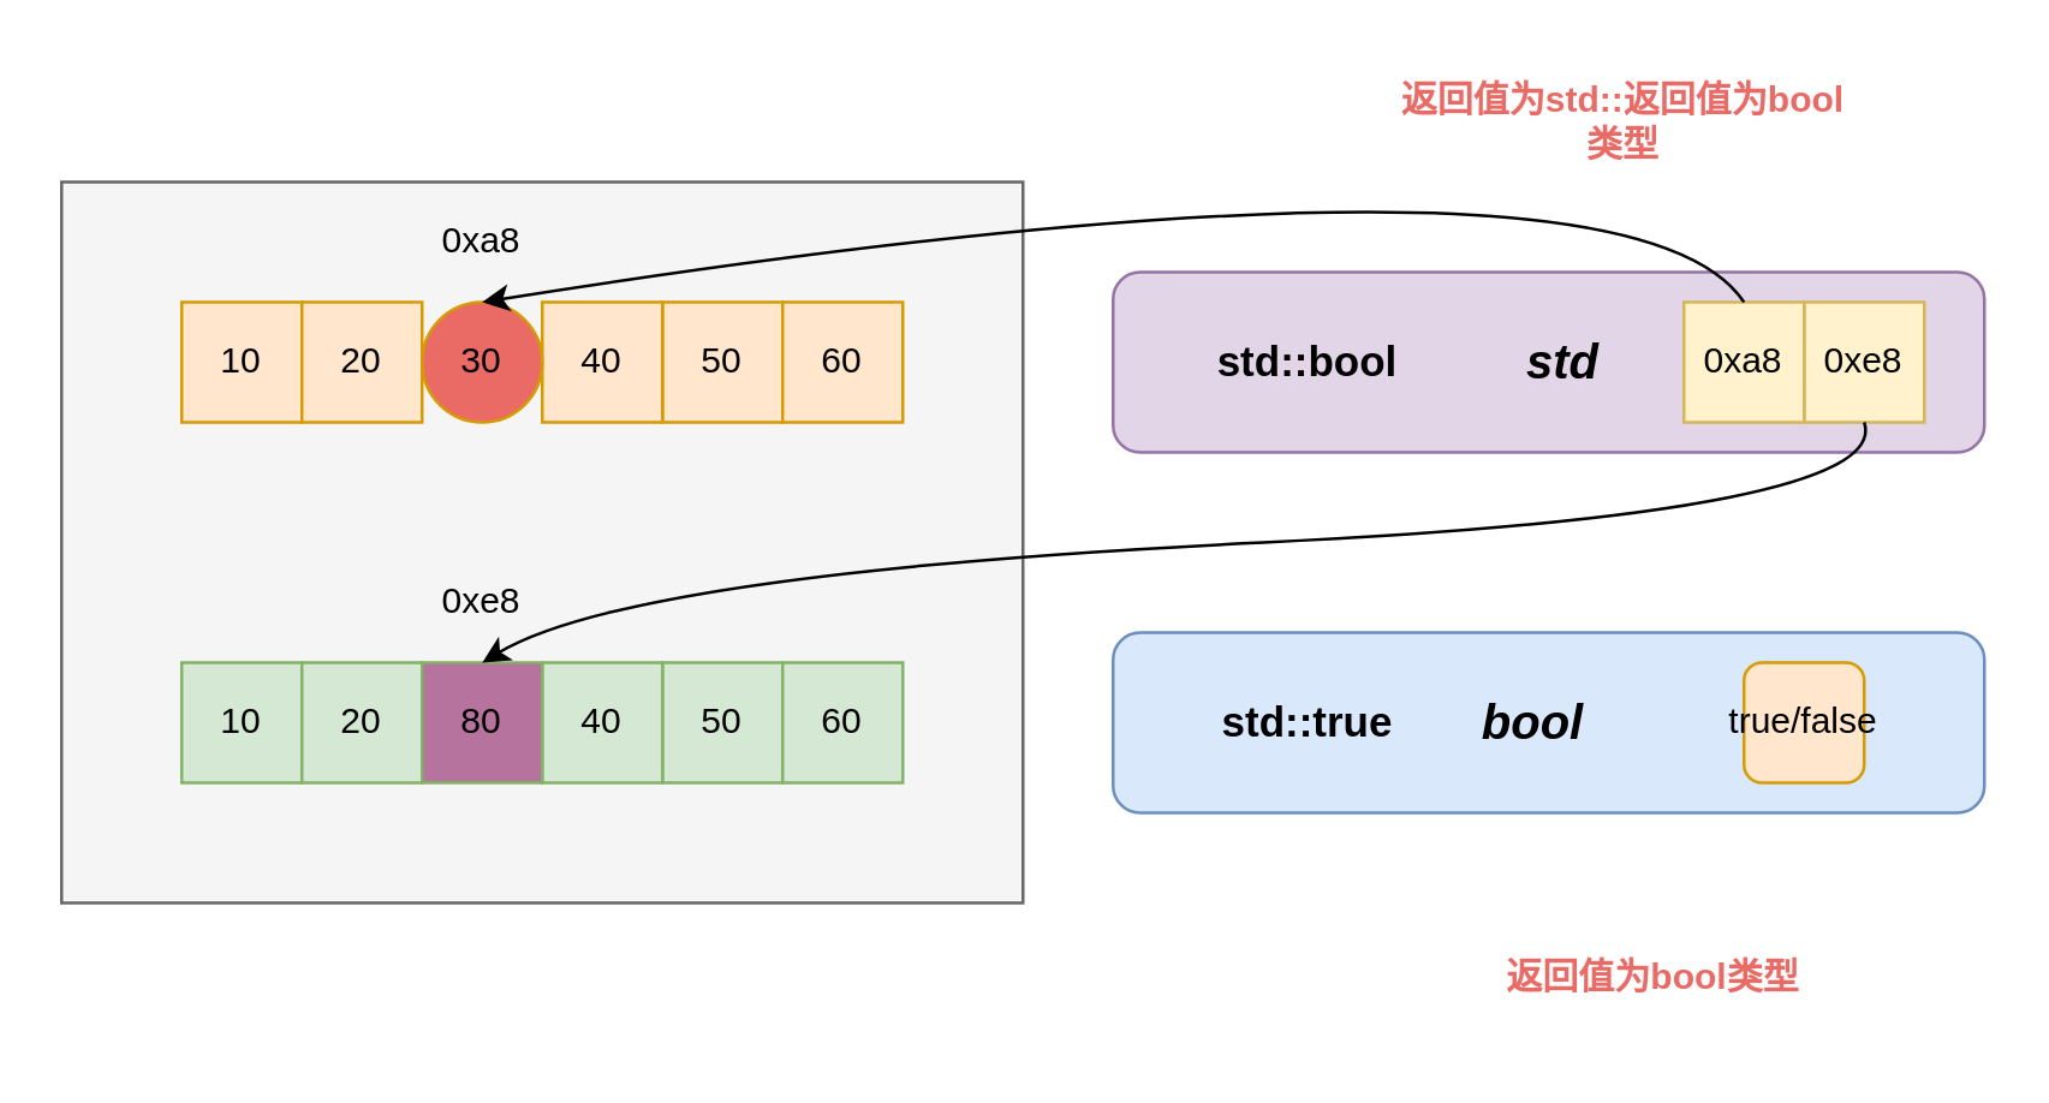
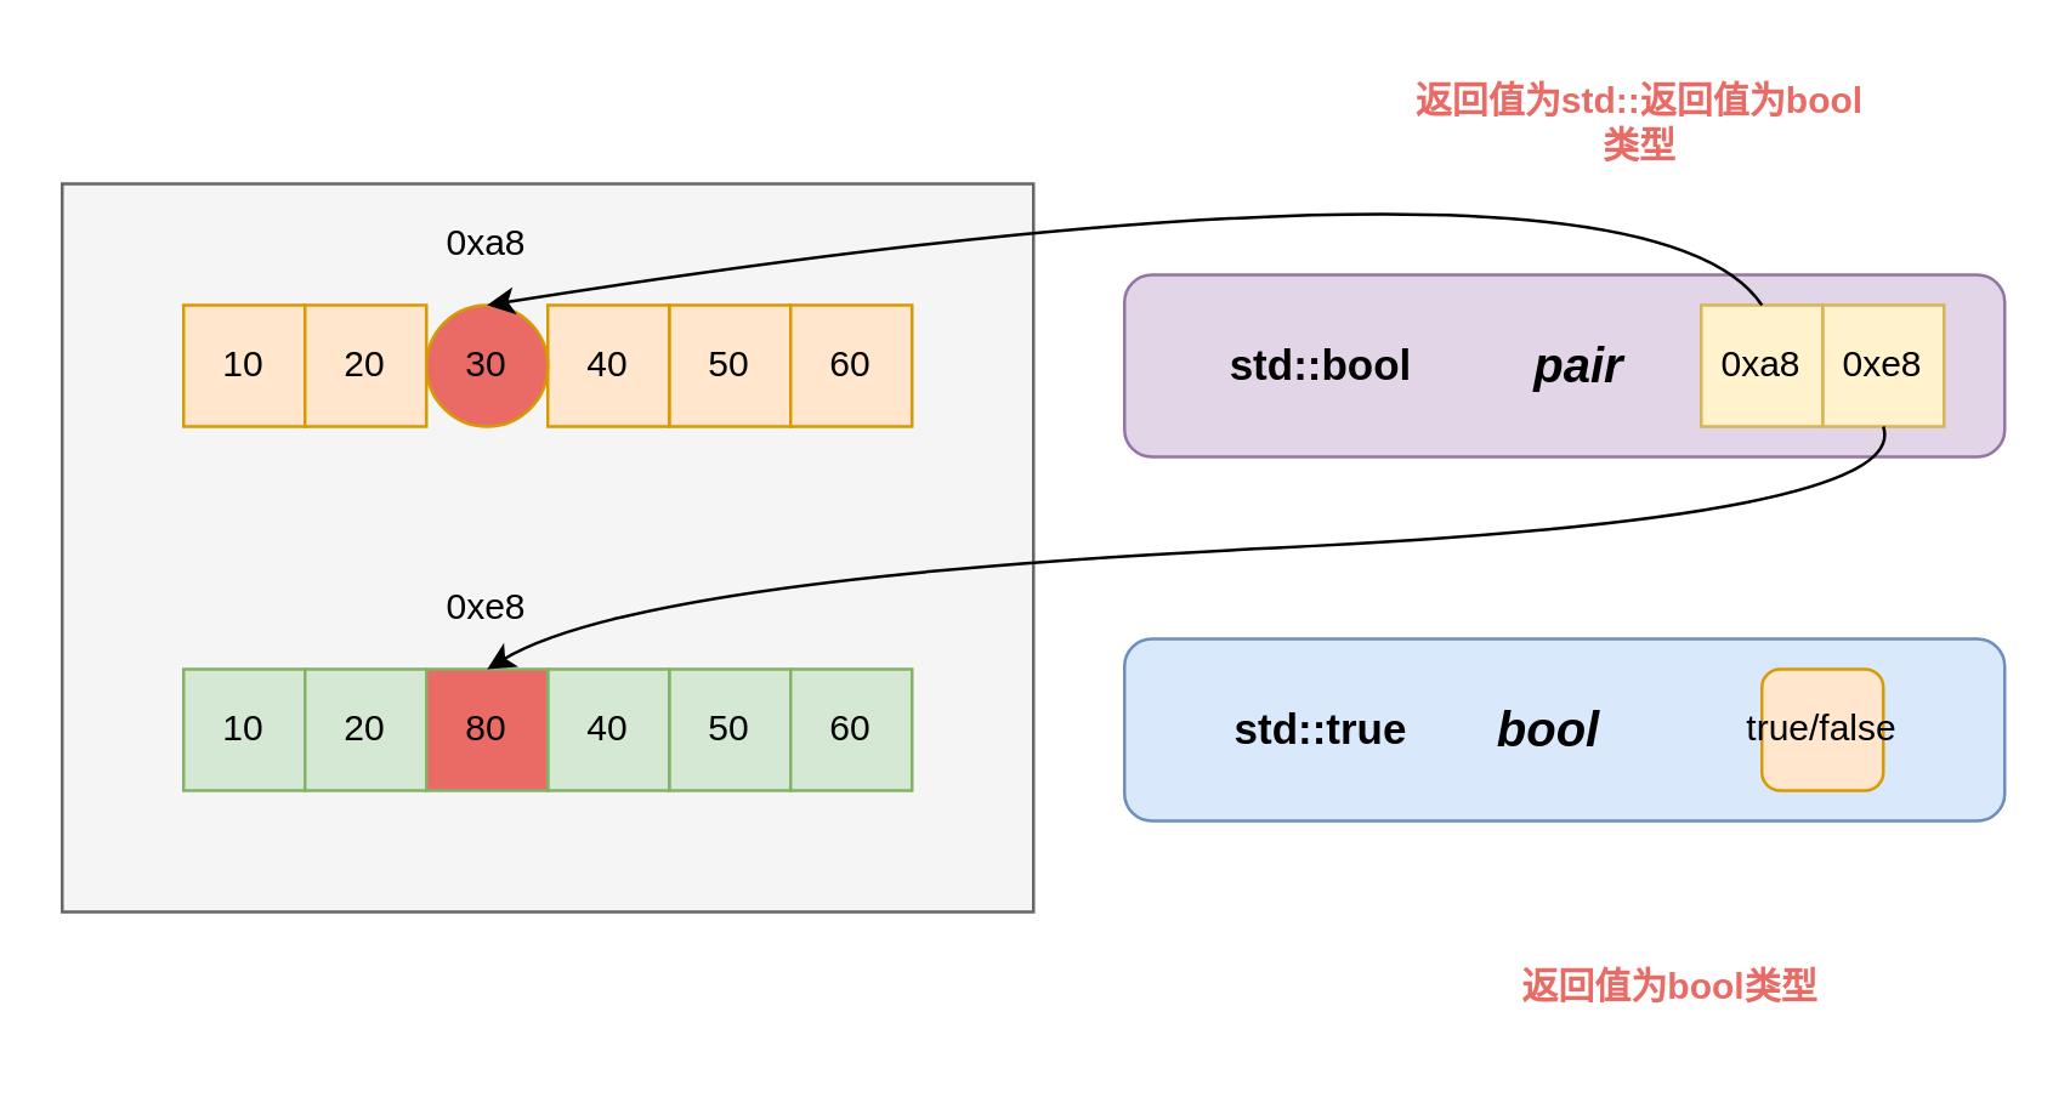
  <mxCell id="0" />
  <mxCell id="1" parent="0" />
  <mxCell id="2" value="" style="rounded=1;whiteSpace=wrap;html=1;fillColor=#e1d5e7;strokeColor=#9673a6;" vertex="1" parent="1"><mxGeometry x="370" y="90" width="290" height="60" as="geometry" /></mxCell>
  <mxCell id="3" value="" style="rounded=1;whiteSpace=wrap;html=1;fillColor=#dae8fc;strokeColor=#6c8ebf;" vertex="1" parent="1"><mxGeometry x="370" y="210" width="290" height="60" as="geometry" /></mxCell>
  <mxCell id="4" value="" style="rounded=0;whiteSpace=wrap;html=1;fillColor=#f5f5f5;strokeColor=#666666;fontColor=#333333;" vertex="1" parent="1"><mxGeometry x="20" y="60" width="320" height="240" as="geometry" /></mxCell>
  <mxCell id="5" value="10" style="rounded=0;whiteSpace=wrap;html=1;fillColor=#ffe6cc;strokeColor=#d79b00;" vertex="1" parent="1"><mxGeometry x="60" y="100" width="40" height="40" as="geometry" /></mxCell>
  <mxCell id="6" value="20" style="rounded=0;whiteSpace=wrap;html=1;fillColor=#ffe6cc;strokeColor=#d79b00;" vertex="1" parent="1"><mxGeometry x="100" y="100" width="40" height="40" as="geometry" /></mxCell>
  <mxCell id="7" value="50" style="rounded=0;whiteSpace=wrap;html=1;fillColor=#ffe6cc;strokeColor=#d79b00;" vertex="1" parent="1"><mxGeometry x="220" y="100" width="40" height="40" as="geometry" /></mxCell>
  <mxCell id="8" value="40" style="rounded=0;whiteSpace=wrap;html=1;fillColor=#ffe6cc;strokeColor=#d79b00;" vertex="1" parent="1"><mxGeometry x="180" y="100" width="40" height="40" as="geometry" /></mxCell>
  <mxCell id="9" value="30" style="ellipse;whiteSpace=wrap;html=1;strokeColor=#d79b00;fillColor=#EA6B66;" vertex="1" parent="1"><mxGeometry x="140" y="100" width="40" height="40" as="geometry" /></mxCell>
  <mxCell id="10" value="60" style="rounded=0;whiteSpace=wrap;html=1;fillColor=#ffe6cc;strokeColor=#d79b00;" vertex="1" parent="1"><mxGeometry x="260" y="100" width="40" height="40" as="geometry" /></mxCell>
  <mxCell id="11" value="10" style="rounded=0;whiteSpace=wrap;html=1;fillColor=#d5e8d4;strokeColor=#82b366;" vertex="1" parent="1"><mxGeometry x="60" y="220" width="40" height="40" as="geometry" /></mxCell>
  <mxCell id="12" value="20" style="rounded=0;whiteSpace=wrap;html=1;fillColor=#d5e8d4;strokeColor=#82b366;" vertex="1" parent="1"><mxGeometry x="100" y="220" width="40" height="40" as="geometry" /></mxCell>
  <mxCell id="13" value="50" style="rounded=0;whiteSpace=wrap;html=1;fillColor=#d5e8d4;strokeColor=#82b366;" vertex="1" parent="1"><mxGeometry x="220" y="220" width="40" height="40" as="geometry" /></mxCell>
  <mxCell id="14" value="40" style="rounded=0;whiteSpace=wrap;html=1;fillColor=#d5e8d4;strokeColor=#82b366;" vertex="1" parent="1"><mxGeometry x="180" y="220" width="40" height="40" as="geometry" /></mxCell>
- <mxCell id="15" value="80" style="rounded=0;whiteSpace=wrap;html=1;strokeColor=#82b366;fillColor=#B5739D;" vertex="1" parent="1"><mxGeometry x="140" y="220" width="40" height="40" as="geometry" /></mxCell>
+ <mxCell id="15" value="80" style="rounded=0;whiteSpace=wrap;html=1;strokeColor=#82b366;fillColor=#ea6b66;" vertex="1" parent="1"><mxGeometry x="140" y="220" width="40" height="40" as="geometry" /></mxCell>
  <mxCell id="16" value="60" style="rounded=0;whiteSpace=wrap;html=1;fillColor=#d5e8d4;strokeColor=#82b366;" vertex="1" parent="1"><mxGeometry x="260" y="220" width="40" height="40" as="geometry" /></mxCell>
  <mxCell id="17" value="&lt;b&gt;&lt;font style=&quot;font-size: 14px&quot;&gt;std::bool&lt;/font&gt;&lt;/b&gt;" style="text;html=1;strokeColor=none;fillColor=none;align=center;verticalAlign=middle;whiteSpace=wrap;rounded=0;" vertex="1" parent="1"><mxGeometry x="380" y="100" width="110" height="40" as="geometry" /></mxCell>
  <mxCell id="18" value="&lt;b&gt;&lt;font style=&quot;font-size: 14px&quot;&gt;std::true&lt;/font&gt;&lt;/b&gt;" style="text;html=1;strokeColor=none;fillColor=none;align=center;verticalAlign=middle;whiteSpace=wrap;rounded=0;" vertex="1" parent="1"><mxGeometry x="395" y="220" width="80" height="40" as="geometry" /></mxCell>
  <mxCell id="19" value="0xe8" style="rounded=0;whiteSpace=wrap;html=1;strokeColor=#d6b656;fillColor=#fff2cc;" vertex="1" parent="1"><mxGeometry x="600" y="100" width="40" height="40" as="geometry" /></mxCell>
  <mxCell id="20" value="0xa8" style="rounded=0;whiteSpace=wrap;html=1;strokeColor=#d6b656;fillColor=#fff2cc;" vertex="1" parent="1"><mxGeometry x="560" y="100" width="40" height="40" as="geometry" /></mxCell>
  <mxCell id="21" value="true/false" style="whiteSpace=wrap;html=1;strokeColor=#d79b00;fillColor=#ffe6cc;rounded=1;" vertex="1" parent="1"><mxGeometry x="580" y="220" width="40" height="40" as="geometry" /></mxCell>
  <mxCell id="22" value="&lt;i&gt;&lt;b&gt;&lt;font style=&quot;font-size: 16px&quot;&gt;bool&lt;/font&gt;&lt;/b&gt;&lt;/i&gt;" style="text;html=1;strokeColor=none;fillColor=none;align=center;verticalAlign=middle;whiteSpace=wrap;rounded=0;" vertex="1" parent="1"><mxGeometry x="490" y="220" width="40" height="40" as="geometry" /></mxCell>
- <mxCell id="23" value="&lt;b&gt;&lt;font style=&quot;font-size: 16px&quot;&gt;&lt;i&gt;std&lt;/i&gt;&lt;/font&gt;&lt;/b&gt;" style="text;html=1;strokeColor=none;fillColor=none;align=center;verticalAlign=middle;whiteSpace=wrap;rounded=0;" vertex="1" parent="1"><mxGeometry x="500" y="100" width="40" height="40" as="geometry" /></mxCell>
+ <mxCell id="23" value="&lt;b&gt;&lt;font style=&quot;font-size: 16px&quot;&gt;&lt;i&gt;pair&lt;/i&gt;&lt;/font&gt;&lt;/b&gt;" style="text;html=1;strokeColor=none;fillColor=none;align=center;verticalAlign=middle;whiteSpace=wrap;rounded=0;" vertex="1" parent="1"><mxGeometry x="500" y="100" width="40" height="40" as="geometry" /></mxCell>
  <mxCell id="24" value="0xe8" style="text;html=1;strokeColor=none;fillColor=none;align=center;verticalAlign=middle;whiteSpace=wrap;rounded=0;" vertex="1" parent="1"><mxGeometry x="140" y="180" width="40" height="40" as="geometry" /></mxCell>
  <mxCell id="25" value="0xa8" style="text;html=1;strokeColor=none;fillColor=none;align=center;verticalAlign=middle;whiteSpace=wrap;rounded=0;" vertex="1" parent="1"><mxGeometry x="140" y="60" width="40" height="40" as="geometry" /></mxCell>
  <mxCell id="26" value="" style="curved=1;endArrow=classic;html=1;exitX=0.5;exitY=0;exitDx=0;exitDy=0;entryX=0.5;entryY=1;entryDx=0;entryDy=0;" edge="1" parent="1" source="20" target="25"><mxGeometry width="50" height="50" relative="1" as="geometry"><mxPoint x="510" y="70" as="sourcePoint" /><mxPoint x="560" y="20" as="targetPoint" /><Array as="points"><mxPoint x="560" y="70" /><mxPoint x="350" y="70" /></Array></mxGeometry></mxCell>
  <mxCell id="27" value="" style="curved=1;endArrow=classic;html=1;exitX=0.5;exitY=1;exitDx=0;exitDy=0;" edge="1" parent="1" source="19"><mxGeometry width="50" height="50" relative="1" as="geometry"><mxPoint x="470" y="340" as="sourcePoint" /><mxPoint x="160" y="220" as="targetPoint" /><Array as="points"><mxPoint x="630" y="170" /><mxPoint x="210" y="190" /></Array></mxGeometry></mxCell>
  <mxCell id="28" value="&lt;font color=&quot;#ea6b66&quot;&gt;&lt;b&gt;返回值为std::返回值为bool类型&lt;/b&gt;&lt;/font&gt;" style="text;html=1;strokeColor=none;fillColor=none;align=center;verticalAlign=middle;whiteSpace=wrap;rounded=0;" vertex="1" parent="1"><mxGeometry x="460" y="20" width="160" height="40" as="geometry" /></mxCell>
  <mxCell id="29" value="&lt;b&gt;&lt;font style=&quot;font-size: 12px&quot; color=&quot;#ea6b66&quot;&gt;返回值为bool类型&lt;/font&gt;&lt;/b&gt;" style="text;html=1;strokeColor=none;fillColor=none;align=center;verticalAlign=middle;whiteSpace=wrap;rounded=0;" vertex="1" parent="1"><mxGeometry x="470" y="305" width="160" height="40" as="geometry" /></mxCell>
